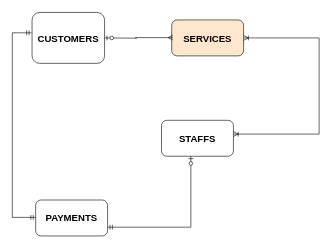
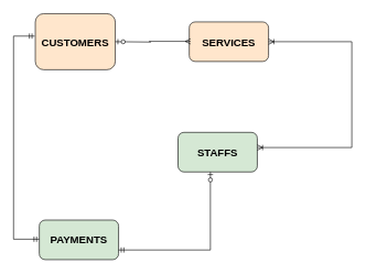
  <mxCell id="0" />
  <mxCell id="1" parent="0" />
- <mxCell id="2" value="CUSTOMERS" style="rounded=1;whiteSpace=wrap;html=1;fontSize=16;fontStyle=1" parent="1" vertex="1"><mxGeometry x="53" y="20" width="121" height="85" as="geometry" /></mxCell>
- <mxCell id="3" value="&lt;b&gt;STAFFS&lt;/b&gt;" style="rounded=1;whiteSpace=wrap;html=1;fontSize=16;" parent="1" vertex="1"><mxGeometry x="269" y="200" width="120" height="60" as="geometry" /></mxCell>
- <mxCell id="4" value="&lt;b&gt;PAYMENTS&lt;/b&gt;" style="rounded=1;whiteSpace=wrap;html=1;fontSize=16;" parent="1" vertex="1"><mxGeometry x="59" y="333" width="120" height="60" as="geometry" /></mxCell>
+ <mxCell id="2" value="CUSTOMERS" style="rounded=1;whiteSpace=wrap;html=1;fontSize=16;fontStyle=1;fillColor=#ffe6cc;" parent="1" vertex="1"><mxGeometry x="53" y="20" width="121" height="85" as="geometry" /></mxCell>
+ <mxCell id="3" value="&lt;b&gt;STAFFS&lt;/b&gt;" style="rounded=1;whiteSpace=wrap;html=1;fontSize=16;fillColor=#d5e8d4;" parent="1" vertex="1"><mxGeometry x="269" y="200" width="120" height="60" as="geometry" /></mxCell>
+ <mxCell id="4" value="&lt;b&gt;PAYMENTS&lt;/b&gt;" style="rounded=1;whiteSpace=wrap;html=1;fontSize=16;fillColor=#d5e8d4;" parent="1" vertex="1"><mxGeometry x="59" y="333" width="120" height="60" as="geometry" /></mxCell>
  <mxCell id="5" value="&lt;b&gt;SERVICES&lt;/b&gt;" style="rounded=1;whiteSpace=wrap;html=1;fontSize=16;fillColor=#ffe6cc;" parent="1" vertex="1"><mxGeometry x="286" y="32.5" width="120" height="60" as="geometry" /></mxCell>
  <mxCell id="6" value="" style="fontSize=12;html=1;endArrow=ERmandOne;startArrow=ERmandOne;rounded=0;edgeStyle=elbowEdgeStyle;" parent="1" edge="1"><mxGeometry width="100" height="100" relative="1" as="geometry"><mxPoint x="52" y="54" as="sourcePoint" /><mxPoint x="59" y="362" as="targetPoint" /><Array as="points"><mxPoint x="20" y="213" /></Array></mxGeometry></mxCell>
  <mxCell id="7" value="" style="fontSize=12;html=1;endArrow=ERzeroToOne;endFill=1;rounded=0;entryX=1;entryY=0.5;entryDx=0;entryDy=0;" parent="1" target="2" edge="1"><mxGeometry width="100" height="100" relative="1" as="geometry"><mxPoint x="228" y="63" as="sourcePoint" /><mxPoint x="176" y="71" as="targetPoint" /></mxGeometry></mxCell>
  <mxCell id="8" value="" style="fontSize=12;html=1;endArrow=ERmany;rounded=0;" parent="1" edge="1"><mxGeometry width="100" height="100" relative="1" as="geometry"><mxPoint x="225" y="62" as="sourcePoint" /><mxPoint x="288" y="62" as="targetPoint" /></mxGeometry></mxCell>
  <mxCell id="9" value="" style="edgeStyle=elbowEdgeStyle;fontSize=12;html=1;endArrow=ERzeroToOne;startArrow=ERmandOne;rounded=0;" parent="1" edge="1"><mxGeometry width="100" height="100" relative="1" as="geometry"><mxPoint x="179" y="378.34" as="sourcePoint" /><mxPoint x="318" y="260" as="targetPoint" /><Array as="points"><mxPoint x="318" y="353.34" /></Array></mxGeometry></mxCell>
  <mxCell id="10" value="" style="edgeStyle=elbowEdgeStyle;fontSize=12;html=1;endArrow=ERoneToMany;startArrow=ERoneToMany;rounded=0;entryX=1;entryY=0.5;entryDx=0;entryDy=0;" parent="1" target="5" edge="1"><mxGeometry width="100" height="100" relative="1" as="geometry"><mxPoint x="389" y="223" as="sourcePoint" /><mxPoint x="489" y="123" as="targetPoint" /><Array as="points"><mxPoint x="532" y="152" /></Array></mxGeometry></mxCell>
